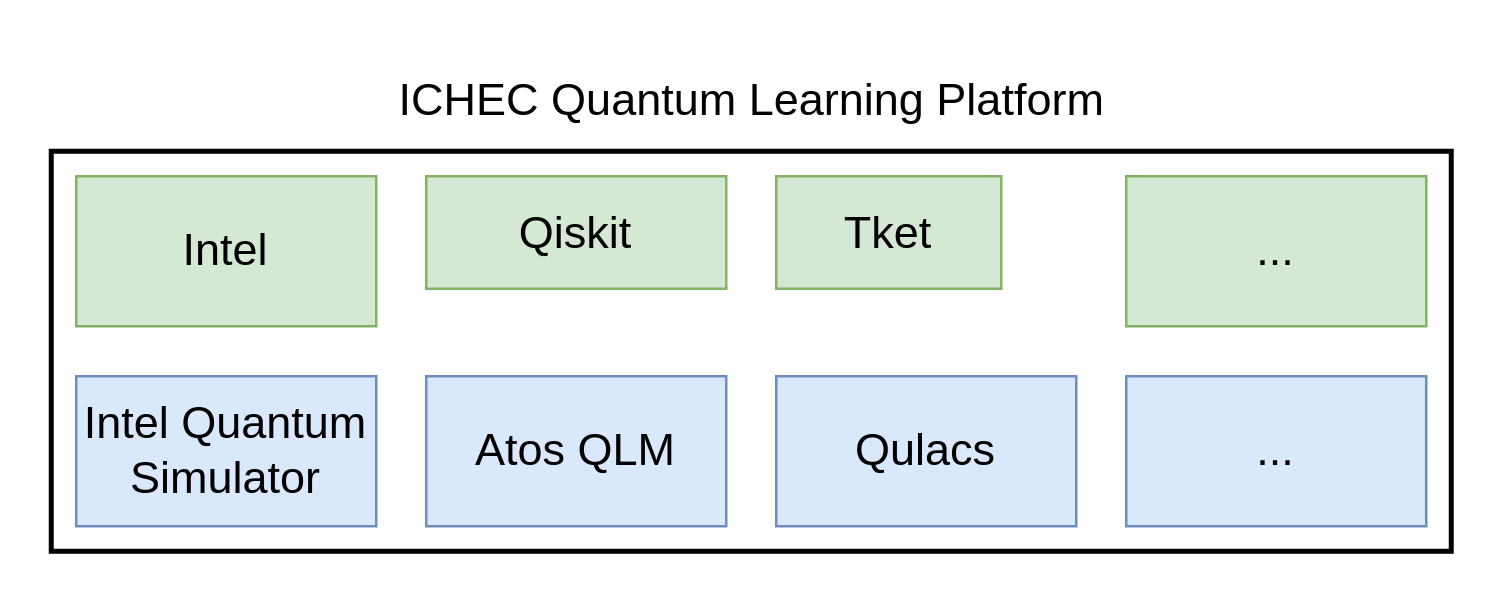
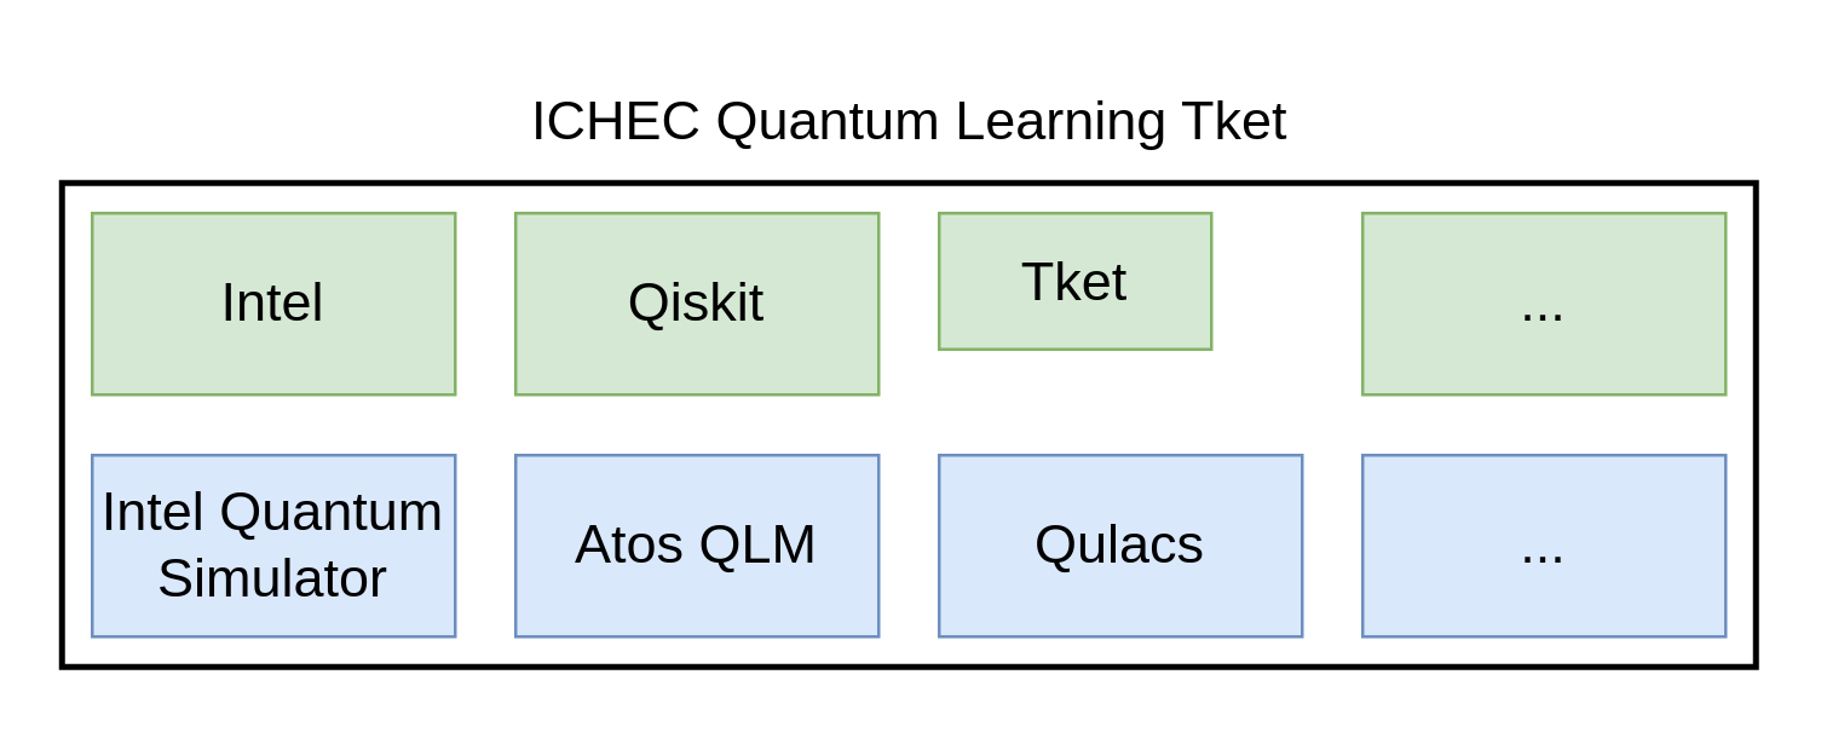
  <mxCell id="0" />
  <mxCell id="1" parent="0" />
  <mxCell id="2" value="" style="group" vertex="1" connectable="0" parent="1"><mxGeometry x="20" y="20" width="560" height="200" as="geometry" /></mxCell>
- <mxCell id="3" value="&lt;span style=&quot;font-size: 18px;&quot;&gt;ICHEC Quantum Learning Platform&lt;/span&gt;" style="text;html=1;align=center;verticalAlign=middle;resizable=0;points=[];autosize=1;strokeColor=none;fillColor=none;container=0;" parent="2" vertex="1"><mxGeometry x="125" width="310" height="40" as="geometry" /></mxCell>
+ <mxCell id="3" value="&lt;span style=&quot;font-size: 18px;&quot;&gt;ICHEC Quantum Learning Tket&lt;/span&gt;" style="text;html=1;align=center;verticalAlign=middle;resizable=0;points=[];autosize=1;strokeColor=none;fillColor=none;container=0;" parent="2" vertex="1"><mxGeometry x="125" width="310" height="40" as="geometry" /></mxCell>
  <mxCell id="4" value="" style="rounded=0;whiteSpace=wrap;html=1;fontSize=18;fillColor=none;strokeWidth=2;container=0;" parent="2" vertex="1"><mxGeometry y="40" width="560" height="160" as="geometry" /></mxCell>
  <mxCell id="5" value="&lt;font style=&quot;font-size: 18px;&quot;&gt;Atos QLM&lt;/font&gt;" style="rounded=0;whiteSpace=wrap;html=1;fillColor=#dae8fc;strokeColor=#6c8ebf;container=0;" parent="2" vertex="1"><mxGeometry x="150" y="130" width="120" height="60" as="geometry" /></mxCell>
- <mxCell id="6" value="&lt;font style=&quot;font-size: 18px;&quot;&gt;Qiskit&lt;/font&gt;" style="rounded=0;whiteSpace=wrap;html=1;fillColor=#d5e8d4;strokeColor=#82b366;container=0;" parent="2" vertex="1"><mxGeometry x="150" y="50" width="120" height="45" as="geometry" /></mxCell>
+ <mxCell id="6" value="&lt;font style=&quot;font-size: 18px;&quot;&gt;Qiskit&lt;/font&gt;" style="rounded=0;whiteSpace=wrap;html=1;fillColor=#d5e8d4;strokeColor=#82b366;container=0;" parent="2" vertex="1"><mxGeometry x="150" y="50" width="120" height="60" as="geometry" /></mxCell>
  <mxCell id="7" value="&lt;font style=&quot;font-size: 18px;&quot;&gt;Intel&lt;/font&gt;" style="rounded=0;whiteSpace=wrap;html=1;fillColor=#d5e8d4;strokeColor=#82b366;container=0;" parent="2" vertex="1"><mxGeometry x="10" y="50" width="120" height="60" as="geometry" /></mxCell>
  <mxCell id="8" value="&lt;font style=&quot;font-size: 18px;&quot;&gt;Intel Quantum Simulator&lt;/font&gt;" style="rounded=0;whiteSpace=wrap;html=1;fillColor=#dae8fc;strokeColor=#6c8ebf;container=0;" parent="2" vertex="1"><mxGeometry x="10" y="130" width="120" height="60" as="geometry" /></mxCell>
  <mxCell id="9" value="&lt;font style=&quot;font-size: 18px;&quot;&gt;Tket&lt;/font&gt;" style="rounded=0;whiteSpace=wrap;html=1;fillColor=#d5e8d4;strokeColor=#82b366;container=0;" vertex="1" parent="2"><mxGeometry x="290" y="50" width="90" height="45" as="geometry" /></mxCell>
  <mxCell id="10" value="&lt;font style=&quot;font-size: 18px;&quot;&gt;...&lt;/font&gt;" style="rounded=0;whiteSpace=wrap;html=1;fillColor=#d5e8d4;strokeColor=#82b366;container=0;" vertex="1" parent="2"><mxGeometry x="430" y="50" width="120" height="60" as="geometry" /></mxCell>
  <mxCell id="11" value="&lt;font style=&quot;font-size: 18px;&quot;&gt;Qulacs&lt;/font&gt;" style="rounded=0;whiteSpace=wrap;html=1;fillColor=#dae8fc;strokeColor=#6c8ebf;container=0;" vertex="1" parent="2"><mxGeometry x="290" y="130" width="120" height="60" as="geometry" /></mxCell>
  <mxCell id="12" value="&lt;font style=&quot;font-size: 18px;&quot;&gt;...&lt;/font&gt;" style="rounded=0;whiteSpace=wrap;html=1;fillColor=#dae8fc;strokeColor=#6c8ebf;container=0;" vertex="1" parent="2"><mxGeometry x="430" y="130" width="120" height="60" as="geometry" /></mxCell>
